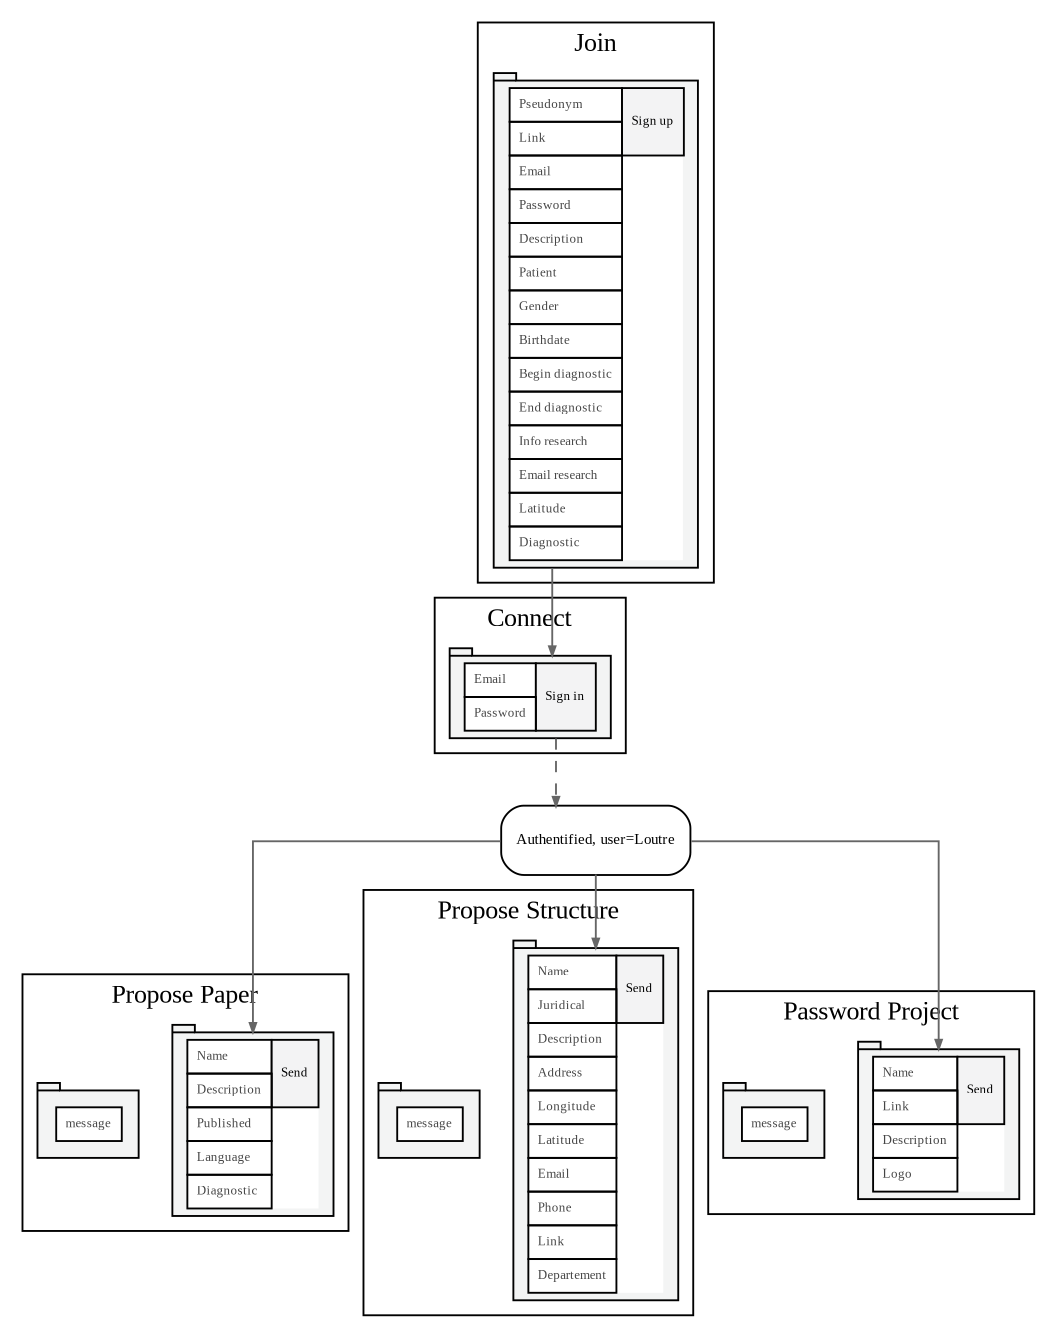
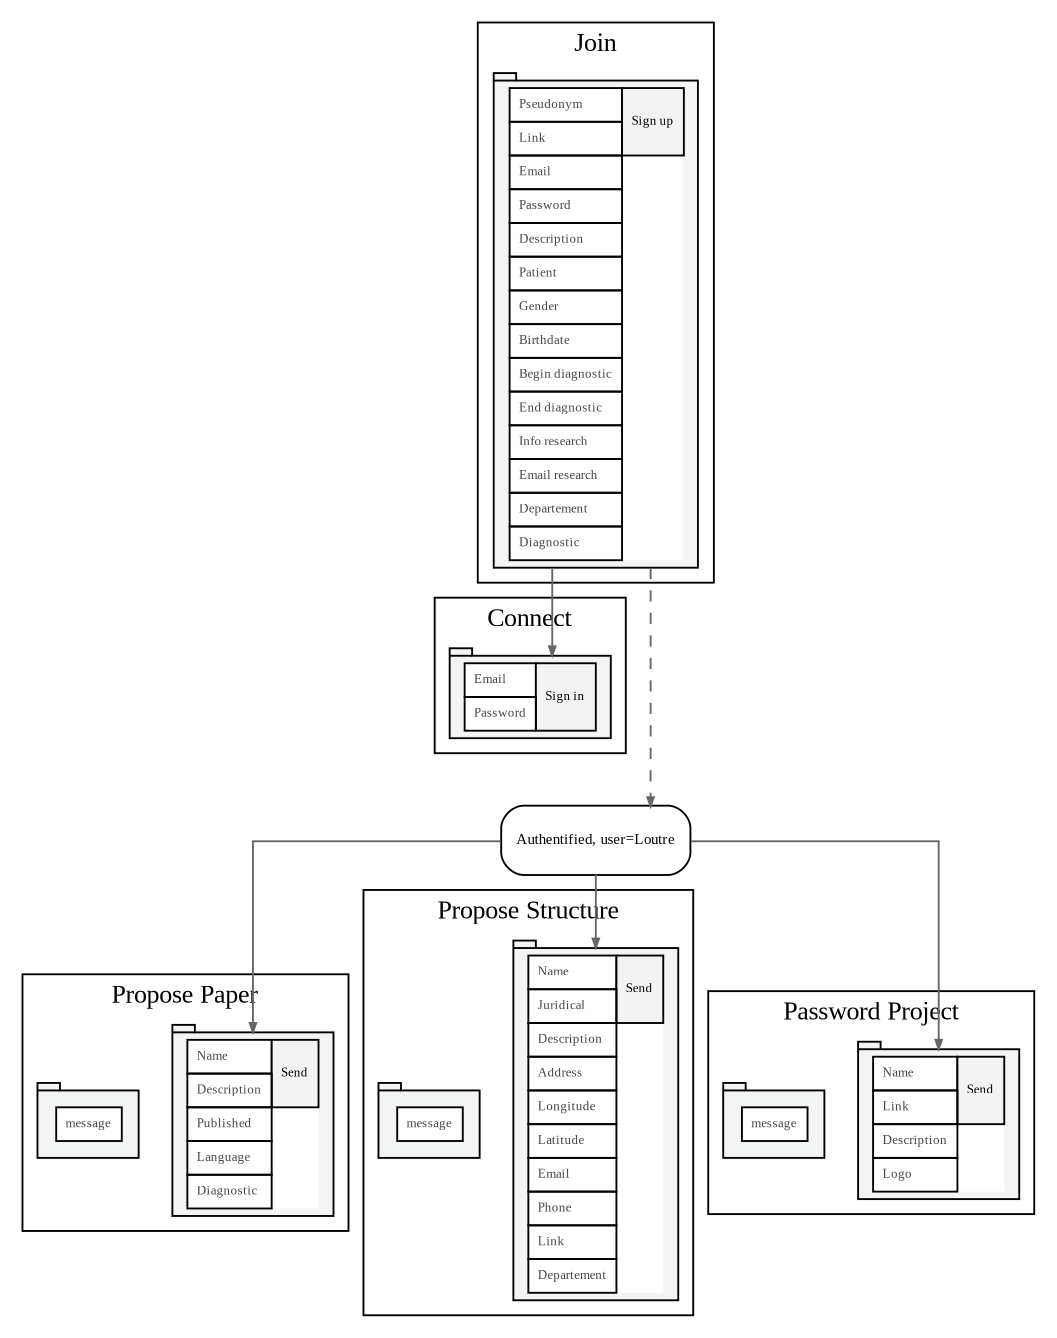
  graph {
    compound=true
    fontname="Liberation Serif"
    rankdir=TB
    splines=ortho
    node [fillcolor="#F3F4F4" fontname="Liberation Serif" fontsize=7 shape=tab style=filled]
    edge [arrowsize=0.5 color=gray40 dir=forward fontname="Liberation Serif" style=solid]
-   n1 [label=<       <TABLE BORDER="0" CELLBORDER="1" CELLSPACING="0" CELLPADDING="4" BGCOLOR="white">         <TR>   	      <TD ALIGN="LEFT"><FONT COLOR="#454545">Pseudonym</FONT></TD>           <TD BGCOLOR="#F3F3F4" ROWSPAN="2">Sign up</TD>         </TR>         <TR>   	      <TD ALIGN="LEFT"><FONT COLOR="#454545">Link</FONT></TD>         </TR>         <TR>   	      <TD ALIGN="LEFT"><FONT COLOR="#454545">Email</FONT></TD>         </TR>         <TR>   	      <TD ALIGN="LEFT"><FONT COLOR="#454545">Password</FONT></TD>         </TR>         <TR>   	      <TD ALIGN="LEFT"><FONT COLOR="#454545">Description</FONT></TD>         </TR>         <TR>   	      <TD ALIGN="LEFT"><FONT COLOR="#454545">Patient</FONT></TD>         </TR>         <TR>   	      <TD ALIGN="LEFT"><FONT COLOR="#454545">Gender</FONT></TD>         </TR>         <TR>   	      <TD ALIGN="LEFT"><FONT COLOR="#454545">Birthdate</FONT></TD>         </TR>         <TR>   	      <TD ALIGN="LEFT"><FONT COLOR="#454545">Begin diagnostic</FONT></TD>         </TR>         <TR>   	      <TD ALIGN="LEFT"><FONT COLOR="#454545">End diagnostic</FONT></TD>         </TR>         <TR>   	      <TD ALIGN="LEFT"><FONT COLOR="#454545">Info research</FONT></TD>         </TR>         <TR>   	      <TD ALIGN="LEFT"><FONT COLOR="#454545">Email research</FONT></TD>         </TR>         <TR>   	      <TD ALIGN="LEFT"><FONT COLOR="#454545">Latitude</FONT></TD>         </TR>         <TR>   	      <TD ALIGN="LEFT"><FONT COLOR="#454545">Diagnostic</FONT></TD>         </TR>     </TABLE>>]
+   n1 [label=<       <TABLE BORDER="0" CELLBORDER="1" CELLSPACING="0" CELLPADDING="4" BGCOLOR="white">         <TR>   	      <TD ALIGN="LEFT"><FONT COLOR="#454545">Pseudonym</FONT></TD>           <TD BGCOLOR="#F3F3F4" ROWSPAN="2">Sign up</TD>         </TR>         <TR>   	      <TD ALIGN="LEFT"><FONT COLOR="#454545">Link</FONT></TD>         </TR>         <TR>   	      <TD ALIGN="LEFT"><FONT COLOR="#454545">Email</FONT></TD>         </TR>         <TR>   	      <TD ALIGN="LEFT"><FONT COLOR="#454545">Password</FONT></TD>         </TR>         <TR>   	      <TD ALIGN="LEFT"><FONT COLOR="#454545">Description</FONT></TD>         </TR>         <TR>   	      <TD ALIGN="LEFT"><FONT COLOR="#454545">Patient</FONT></TD>         </TR>         <TR>   	      <TD ALIGN="LEFT"><FONT COLOR="#454545">Gender</FONT></TD>         </TR>         <TR>   	      <TD ALIGN="LEFT"><FONT COLOR="#454545">Birthdate</FONT></TD>         </TR>         <TR>   	      <TD ALIGN="LEFT"><FONT COLOR="#454545">Begin diagnostic</FONT></TD>         </TR>         <TR>   	      <TD ALIGN="LEFT"><FONT COLOR="#454545">End diagnostic</FONT></TD>         </TR>         <TR>   	      <TD ALIGN="LEFT"><FONT COLOR="#454545">Info research</FONT></TD>         </TR>         <TR>   	      <TD ALIGN="LEFT"><FONT COLOR="#454545">Email research</FONT></TD>         </TR>         <TR>   	      <TD ALIGN="LEFT"><FONT COLOR="#454545">Departement</FONT></TD>         </TR>         <TR>   	      <TD ALIGN="LEFT"><FONT COLOR="#454545">Diagnostic</FONT></TD>         </TR>     </TABLE>>]
    n2 [label=<       <TABLE BORDER="0" CELLBORDER="1" CELLSPACING="0" CELLPADDING="4" BGCOLOR="white">         <TR>   	      <TD ALIGN="LEFT"><FONT COLOR="#454545">Email</FONT></TD>           <TD BGCOLOR="#F3F3F4" ROWSPAN="2">Sign in</TD>         </TR>         <TR>   	      <TD ALIGN="LEFT"><FONT COLOR="#454545">Password</FONT></TD>         </TR>     </TABLE>>]
    n3 [label=<       <TABLE BORDER="0" CELLBORDER="1" CELLSPACING="0" CELLPADDING="4" BGCOLOR="white">         <TR>   	      <TD ALIGN="LEFT"><FONT COLOR="#454545">Name</FONT></TD>           <TD BGCOLOR="#F3F3F4" ROWSPAN="2">Send</TD>         </TR>         <TR>   	      <TD ALIGN="LEFT"><FONT COLOR="#454545">Description</FONT></TD>         </TR>         <TR>   	      <TD ALIGN="LEFT"><FONT COLOR="#454545">Published</FONT></TD>         </TR>         <TR>   	      <TD ALIGN="LEFT"><FONT COLOR="#454545">Language</FONT></TD>         </TR>         <TR>   	      <TD ALIGN="LEFT"><FONT COLOR="#454545">Diagnostic</FONT></TD>         </TR>       </TABLE>>]
    n4 [label=<       <TABLE BORDER="0" CELLBORDER="1" CELLSPACING="0" CELLPADDING="4" BGCOLOR="white">         <TR>   	      <TD ALIGN="LEFT"><FONT COLOR="#454545">message</FONT></TD>         </TR>       </TABLE>>]
    n5 [label=<       <TABLE BORDER="0" CELLBORDER="1" CELLSPACING="0" CELLPADDING="4" BGCOLOR="white">         <TR>   	      <TD ALIGN="LEFT"><FONT COLOR="#454545">Name</FONT></TD>           <TD BGCOLOR="#F3F3F4" ROWSPAN="2">Send</TD>         </TR>         <TR>   	      <TD ALIGN="LEFT"><FONT COLOR="#454545">Juridical</FONT></TD>         </TR>         <TR>   	      <TD ALIGN="LEFT"><FONT COLOR="#454545">Description</FONT></TD>         </TR>         <TR>   	      <TD ALIGN="LEFT"><FONT COLOR="#454545">Address</FONT></TD>         </TR>         <TR>   	      <TD ALIGN="LEFT"><FONT COLOR="#454545">Longitude</FONT></TD>         </TR>         <TR>   	      <TD ALIGN="LEFT"><FONT COLOR="#454545">Latitude</FONT></TD>         </TR>         <TR>   	      <TD ALIGN="LEFT"><FONT COLOR="#454545">Email</FONT></TD>         </TR>         <TR>   	      <TD ALIGN="LEFT"><FONT COLOR="#454545">Phone</FONT></TD>         </TR>         <TR>   	      <TD ALIGN="LEFT"><FONT COLOR="#454545">Link</FONT></TD>         </TR>         <TR>   	      <TD ALIGN="LEFT"><FONT COLOR="#454545">Departement</FONT></TD>         </TR>       </TABLE>>]
    n6 [label=<       <TABLE BORDER="0" CELLBORDER="1" CELLSPACING="0" CELLPADDING="4" BGCOLOR="white">         <TR>   	      <TD ALIGN="LEFT"><FONT COLOR="#454545">message</FONT></TD>         </TR>       </TABLE>>]
    n7 [label=<       <TABLE BORDER="0" CELLBORDER="1" CELLSPACING="0" CELLPADDING="4" BGCOLOR="white">         <TR>   	      <TD ALIGN="LEFT"><FONT COLOR="#454545">Name</FONT></TD>           <TD BGCOLOR="#F3F3F4" ROWSPAN="2">Send</TD>         </TR>         <TR>   	      <TD ALIGN="LEFT"><FONT COLOR="#454545">Link</FONT></TD>         </TR>         <TR>   	      <TD ALIGN="LEFT"><FONT COLOR="#454545">Description</FONT></TD>         </TR>         <TR>   	      <TD ALIGN="LEFT"><FONT COLOR="#454545">Logo</FONT></TD>         </TR>       </TABLE>>]
    n8 [label=<       <TABLE BORDER="0" CELLBORDER="1" CELLSPACING="0" CELLPADDING="4" BGCOLOR="white">         <TR>   	      <TD ALIGN="LEFT"><FONT COLOR="#454545">message</FONT></TD>         </TR>       </TABLE>>]
    n9 [fontsize=8 label="{Authentified, user=Loutre}" shape=Mrecord fillcolor="" style=""]
    subgraph cluster_1 {
      label=Join
      n1
    }
    subgraph cluster_2 {
      label=Connect
      n2
    }
    subgraph cluster_3 {
      label="Propose Paper"
      rankdir=LR
      n3
      n4
    }
    subgraph cluster_4 {
      label="Propose Structure"
      n5
      n6
    }
    subgraph cluster_5 {
      label="Password Project"
      n7
      n8
    }
    n1 -- n2
-   n2 -- n9 [labeldistance=3 style=dashed]
+   n1 -- n9 [labeldistance=3 style=dashed]
    n9 -- n3
    n9 -- n5
    n9 -- n7
  }
